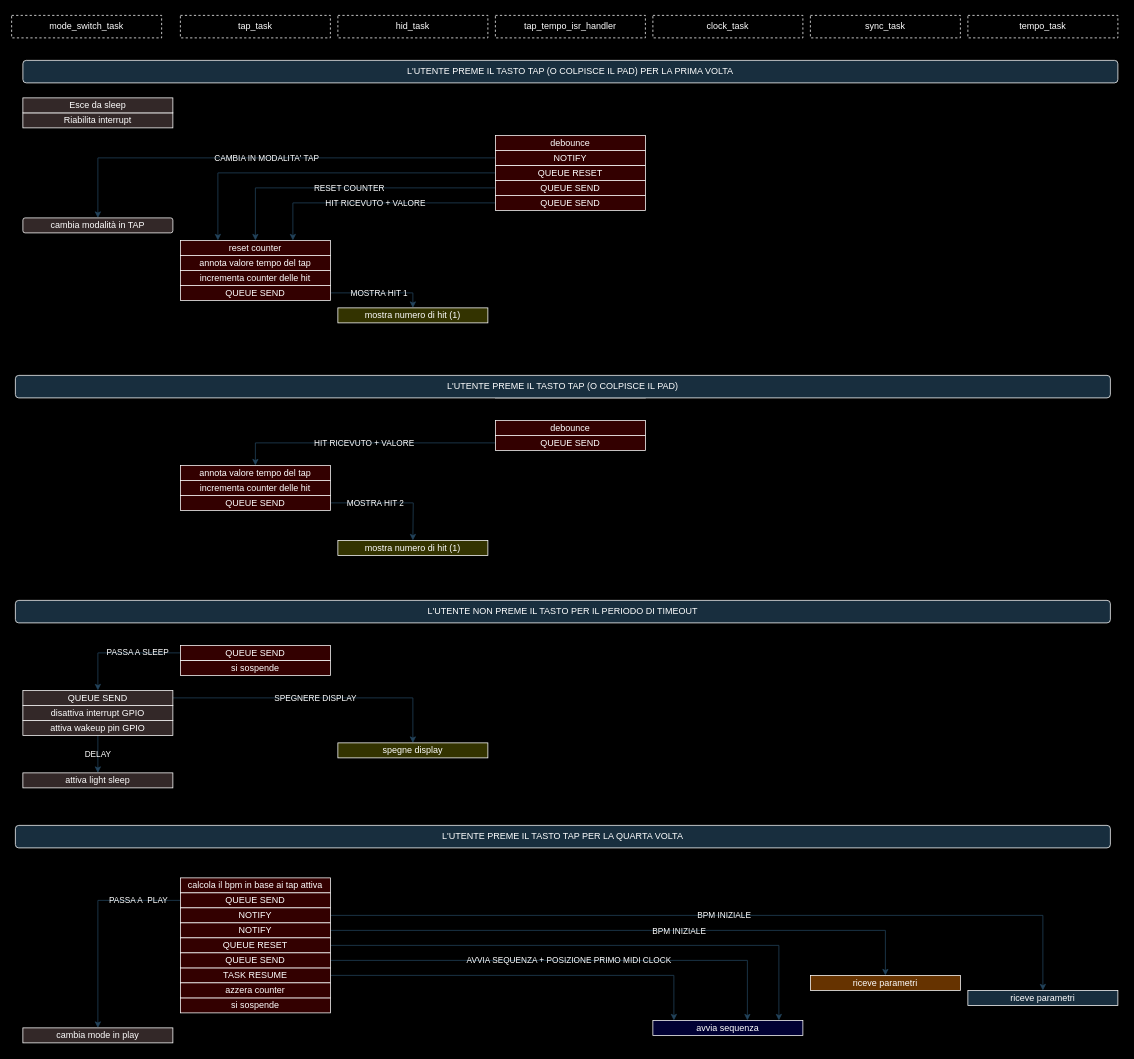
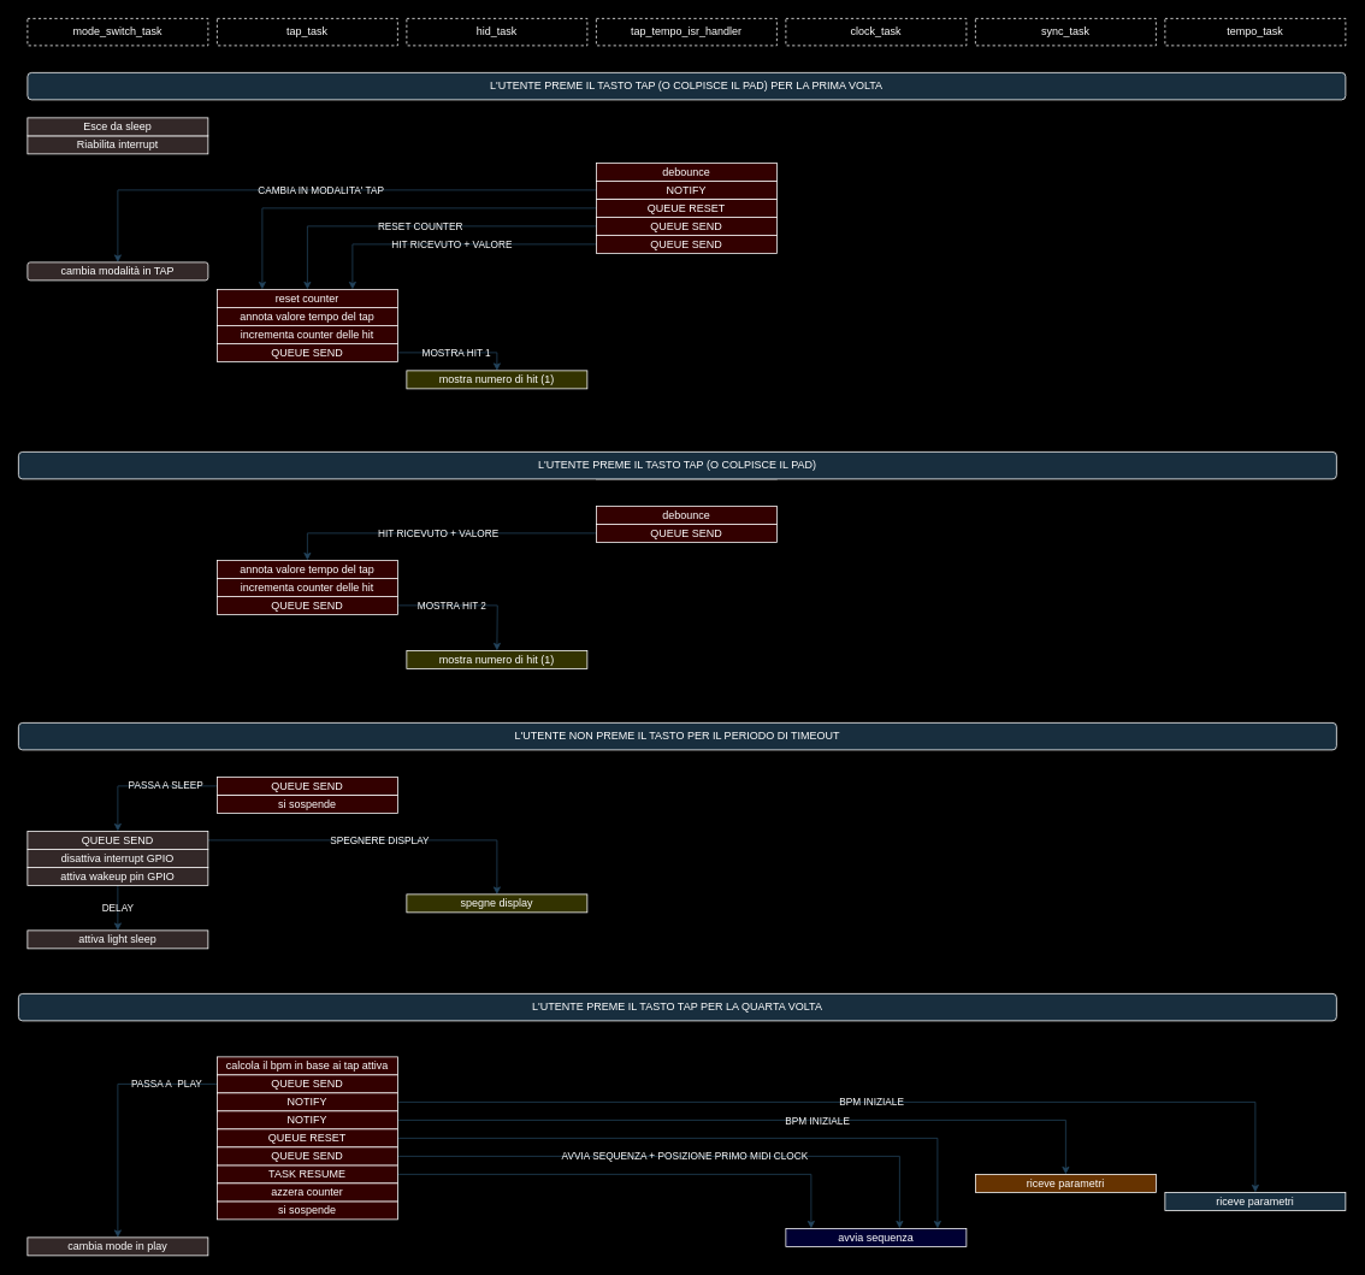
  <mxCell id="0" />
  <mxCell id="1" parent="0" />
  <mxCell id="2" value="&lt;div&gt;Riabilita interrupt&lt;br&gt;&lt;/div&gt;" style="rounded=0;whiteSpace=wrap;html=1;labelBackgroundColor=none;fillColor=#332828;strokeColor=#FFFFFF;fontColor=#FFFFFF;" parent="1" vertex="1"><mxGeometry x="30" y="150" width="200" height="20" as="geometry" /></mxCell>
  <mxCell id="3" value="CAMBIA IN MODALITA' TAP" style="edgeStyle=orthogonalEdgeStyle;rounded=0;orthogonalLoop=1;jettySize=auto;html=1;exitX=0;exitY=0.5;exitDx=0;exitDy=0;entryX=0.5;entryY=0;entryDx=0;entryDy=0;labelBackgroundColor=none;fontColor=#FFFFFF;strokeColor=#23445D;" parent="1" source="26" target="9" edge="1"><mxGeometry x="-0.001" relative="1" as="geometry"><mxPoint as="offset" /><mxPoint x="850" y="302.5" as="sourcePoint" /></mxGeometry></mxCell>
  <mxCell id="4" value="" style="edgeStyle=orthogonalEdgeStyle;rounded=0;orthogonalLoop=1;jettySize=auto;html=1;exitX=0;exitY=0.5;exitDx=0;exitDy=0;entryX=0.25;entryY=0;entryDx=0;entryDy=0;labelBackgroundColor=none;fontColor=#FFFFFF;strokeColor=#23445D;" parent="1" source="25" target="7" edge="1"><mxGeometry relative="1" as="geometry"><mxPoint x="850" y="315" as="sourcePoint" /></mxGeometry></mxCell>
  <mxCell id="5" value="RESET COUNTER" style="edgeStyle=orthogonalEdgeStyle;rounded=0;orthogonalLoop=1;jettySize=auto;html=1;exitX=0;exitY=0.5;exitDx=0;exitDy=0;entryX=0.5;entryY=0;entryDx=0;entryDy=0;labelBackgroundColor=none;fontColor=#FFFFFF;strokeColor=#23445D;" parent="1" source="27" target="7" edge="1"><mxGeometry relative="1" as="geometry"><mxPoint x="850" y="327.5" as="sourcePoint" /></mxGeometry></mxCell>
  <mxCell id="6" value="MOSTRA HIT 1" style="edgeStyle=orthogonalEdgeStyle;rounded=0;orthogonalLoop=1;jettySize=auto;html=1;exitX=1;exitY=0.5;exitDx=0;exitDy=0;entryX=0.5;entryY=0;entryDx=0;entryDy=0;labelBackgroundColor=none;fontColor=#FFFFFF;strokeColor=#23445D;" parent="1" source="32" target="8" edge="1"><mxGeometry relative="1" as="geometry" /></mxCell>
  <mxCell id="7" value="reset counter" style="rounded=0;whiteSpace=wrap;html=1;labelBackgroundColor=none;fillColor=#330000;strokeColor=#FFFFFF;fontColor=#FFFFFF;" parent="1" vertex="1"><mxGeometry x="240" y="320" width="200" height="20" as="geometry" /></mxCell>
  <mxCell id="8" value="mostra numero di hit (1)" style="rounded=0;whiteSpace=wrap;html=1;labelBackgroundColor=none;fillColor=#333300;strokeColor=#FFFFFF;fontColor=#FFFFFF;" parent="1" vertex="1"><mxGeometry x="450" y="410" width="200" height="20" as="geometry" /></mxCell>
  <mxCell id="9" value="cambia modalità in TAP" style="whiteSpace=wrap;html=1;labelBackgroundColor=none;fillColor=#332828;strokeColor=#FFFFFF;fontColor=#FFFFFF;rounded=1;" parent="1" vertex="1"><mxGeometry x="30" y="290" width="200" height="20" as="geometry" /></mxCell>
  <mxCell id="10" value="debounce" style="rounded=0;whiteSpace=wrap;html=1;labelBackgroundColor=none;fillColor=#330000;strokeColor=#FFFFFF;fontColor=#FFFFFF;" parent="1" vertex="1"><mxGeometry x="660" y="510" width="200" height="20" as="geometry" /></mxCell>
  <mxCell id="11" value="MOSTRA HIT 2" style="edgeStyle=orthogonalEdgeStyle;rounded=0;orthogonalLoop=1;jettySize=auto;html=1;exitX=1;exitY=0.5;exitDx=0;exitDy=0;entryX=0.5;entryY=0;entryDx=0;entryDy=0;labelBackgroundColor=none;fontColor=#FFFFFF;strokeColor=#23445D;" parent="1" source="38" edge="1"><mxGeometry x="-0.25" relative="1" as="geometry"><mxPoint x="550" y="720" as="targetPoint" /><mxPoint as="offset" /></mxGeometry></mxCell>
  <mxCell id="12" style="edgeStyle=orthogonalEdgeStyle;rounded=0;orthogonalLoop=1;jettySize=auto;html=1;exitX=0;exitY=0.5;exitDx=0;exitDy=0;entryX=0.5;entryY=0;entryDx=0;entryDy=0;labelBackgroundColor=none;fontColor=#FFFFFF;strokeColor=#23445D;" parent="1" source="40" target="16" edge="1"><mxGeometry relative="1" as="geometry"><mxPoint x="230" y="870" as="sourcePoint" /></mxGeometry></mxCell>
  <mxCell id="13" value="PASSA A SLEEP" style="edgeLabel;html=1;align=center;verticalAlign=middle;resizable=0;points=[];labelBackgroundColor=none;fontColor=#FFFFFF;" parent="12" vertex="1" connectable="0"><mxGeometry x="-0.28" y="-2" relative="1" as="geometry"><mxPoint as="offset" /></mxGeometry></mxCell>
  <mxCell id="14" value="si sospende" style="rounded=0;whiteSpace=wrap;html=1;labelBackgroundColor=none;fillColor=#330000;strokeColor=#FFFFFF;fontColor=#FFFFFF;" parent="1" vertex="1"><mxGeometry x="240" y="880" width="200" height="20" as="geometry" /></mxCell>
  <mxCell id="15" value="SPEGNERE DISPLAY" style="edgeStyle=orthogonalEdgeStyle;rounded=0;orthogonalLoop=1;jettySize=auto;html=1;exitX=1;exitY=0.5;exitDx=0;exitDy=0;entryX=0.5;entryY=0;entryDx=0;entryDy=0;labelBackgroundColor=none;fontColor=#FFFFFF;strokeColor=#23445D;" parent="1" source="16" target="17" edge="1"><mxGeometry relative="1" as="geometry" /></mxCell>
  <mxCell id="16" value="QUEUE SEND" style="rounded=0;whiteSpace=wrap;html=1;labelBackgroundColor=none;fillColor=#332828;strokeColor=#FFFFFF;fontColor=#FFFFFF;" parent="1" vertex="1"><mxGeometry x="30" y="920" width="200" height="20" as="geometry" /></mxCell>
  <mxCell id="17" value="spegne display" style="rounded=0;whiteSpace=wrap;html=1;labelBackgroundColor=none;fillColor=#333300;strokeColor=#FFFFFF;fontColor=#FFFFFF;" parent="1" vertex="1"><mxGeometry x="450" y="990" width="200" height="20" as="geometry" /></mxCell>
  <mxCell id="18" style="edgeStyle=orthogonalEdgeStyle;rounded=0;orthogonalLoop=1;jettySize=auto;html=1;exitX=1;exitY=0.5;exitDx=0;exitDy=0;entryX=0.14;entryY=0;entryDx=0;entryDy=0;entryPerimeter=0;labelBackgroundColor=none;fontColor=#FFFFFF;strokeColor=#23445D;" parent="1" source="19" target="21" edge="1"><mxGeometry relative="1" as="geometry" /></mxCell>
  <mxCell id="19" value="TASK RESUME" style="rounded=0;whiteSpace=wrap;html=1;labelBackgroundColor=none;fillColor=#330000;strokeColor=#FFFFFF;fontColor=#FFFFFF;" parent="1" vertex="1"><mxGeometry x="240" y="1290" width="200" height="20" as="geometry" /></mxCell>
  <mxCell id="20" value="cambia mode in play" style="rounded=0;whiteSpace=wrap;html=1;labelBackgroundColor=none;fillColor=#332828;strokeColor=#FFFFFF;fontColor=#FFFFFF;" parent="1" vertex="1"><mxGeometry x="30" y="1370" width="200" height="20" as="geometry" /></mxCell>
  <mxCell id="21" value="avvia sequenza" style="rounded=0;whiteSpace=wrap;html=1;points=[[0,0,0,0,0],[0,0.25,0,0,0],[0,0.5,0,0,0],[0,0.75,0,0,0],[0,1,0,0,0],[0.14,0,0,0,0],[0.25,1,0,0,0],[0.38,0,0,0,0],[0.5,1,0,0,0],[0.63,0,0,0,0],[0.75,1,0,0,0],[0.84,0,0,0,0],[1,0,0,0,0],[1,0.25,0,0,0],[1,0.5,0,0,0],[1,0.75,0,0,0],[1,1,0,0,0]];labelBackgroundColor=none;fillColor=#000033;strokeColor=#FFFFFF;fontColor=#FFFFFF;" parent="1" vertex="1"><mxGeometry x="870" y="1360" width="200" height="20" as="geometry" /></mxCell>
  <mxCell id="22" value="riceve parametri" style="rounded=0;whiteSpace=wrap;html=1;labelBackgroundColor=none;fillColor=#663300;strokeColor=#FFFFFF;fontColor=#FFFFFF;" parent="1" vertex="1"><mxGeometry x="1080" y="1300" width="200" height="20" as="geometry" /></mxCell>
  <mxCell id="23" value="riceve parametri" style="rounded=0;whiteSpace=wrap;html=1;labelBackgroundColor=none;fillColor=#182E3E;strokeColor=#FFFFFF;fontColor=#FFFFFF;" parent="1" vertex="1"><mxGeometry x="1290" y="1320" width="200" height="20" as="geometry" /></mxCell>
  <mxCell id="24" value="debounce" style="rounded=0;whiteSpace=wrap;html=1;labelBackgroundColor=none;fillColor=#330000;strokeColor=#FFFFFF;fontColor=#FFFFFF;" parent="1" vertex="1"><mxGeometry x="660" y="180" width="200" height="20" as="geometry" /></mxCell>
  <mxCell id="25" value="QUEUE RESET" style="rounded=0;whiteSpace=wrap;html=1;labelBackgroundColor=none;fillColor=#330000;strokeColor=#FFFFFF;fontColor=#FFFFFF;" parent="1" vertex="1"><mxGeometry x="660" y="220" width="200" height="20" as="geometry" /></mxCell>
  <mxCell id="26" value="NOTIFY" style="rounded=0;whiteSpace=wrap;html=1;labelBackgroundColor=none;fillColor=#330000;strokeColor=#FFFFFF;fontColor=#FFFFFF;" parent="1" vertex="1"><mxGeometry x="660" y="200" width="200" height="20" as="geometry" /></mxCell>
  <mxCell id="27" value="QUEUE SEND" style="rounded=0;whiteSpace=wrap;html=1;labelBackgroundColor=none;fillColor=#330000;strokeColor=#FFFFFF;fontColor=#FFFFFF;" parent="1" vertex="1"><mxGeometry x="660" y="240" width="200" height="20" as="geometry" /></mxCell>
  <mxCell id="28" value="HIT RICEVUTO + VALORE" style="edgeStyle=orthogonalEdgeStyle;rounded=0;orthogonalLoop=1;jettySize=auto;html=1;exitX=0;exitY=0.5;exitDx=0;exitDy=0;entryX=0.75;entryY=0;entryDx=0;entryDy=0;labelBackgroundColor=none;fontColor=#FFFFFF;strokeColor=#23445D;" parent="1" source="29" target="7" edge="1"><mxGeometry relative="1" as="geometry" /></mxCell>
  <mxCell id="29" value="QUEUE SEND" style="rounded=0;whiteSpace=wrap;html=1;labelBackgroundColor=none;fillColor=#330000;strokeColor=#FFFFFF;fontColor=#FFFFFF;" parent="1" vertex="1"><mxGeometry x="660" y="260" width="200" height="20" as="geometry" /></mxCell>
  <mxCell id="30" value="annota valore tempo del tap" style="rounded=0;whiteSpace=wrap;html=1;labelBackgroundColor=none;fillColor=#330000;strokeColor=#FFFFFF;fontColor=#FFFFFF;" parent="1" vertex="1"><mxGeometry x="240" y="340" width="200" height="20" as="geometry" /></mxCell>
  <mxCell id="31" value="incrementa counter delle hit" style="rounded=0;whiteSpace=wrap;html=1;labelBackgroundColor=none;fillColor=#330000;strokeColor=#FFFFFF;fontColor=#FFFFFF;" parent="1" vertex="1"><mxGeometry x="240" y="360" width="200" height="20" as="geometry" /></mxCell>
  <mxCell id="32" value="QUEUE SEND" style="rounded=0;whiteSpace=wrap;html=1;labelBackgroundColor=none;fillColor=#330000;strokeColor=#FFFFFF;fontColor=#FFFFFF;" parent="1" vertex="1"><mxGeometry x="240" y="380" width="200" height="20" as="geometry" /></mxCell>
  <mxCell id="33" value="debounce" style="rounded=0;whiteSpace=wrap;html=1;labelBackgroundColor=none;fillColor=#330000;strokeColor=#FFFFFF;fontColor=#FFFFFF;" parent="1" vertex="1"><mxGeometry x="660" y="560" width="200" height="20" as="geometry" /></mxCell>
  <mxCell id="34" value="HIT RICEVUTO + VALORE" style="edgeStyle=orthogonalEdgeStyle;rounded=0;orthogonalLoop=1;jettySize=auto;html=1;exitX=0;exitY=0.5;exitDx=0;exitDy=0;entryX=0.5;entryY=0;entryDx=0;entryDy=0;labelBackgroundColor=none;fontColor=#FFFFFF;strokeColor=#23445D;" parent="1" source="35" target="36" edge="1"><mxGeometry relative="1" as="geometry" /></mxCell>
  <mxCell id="35" value="QUEUE SEND" style="rounded=0;whiteSpace=wrap;html=1;labelBackgroundColor=none;fillColor=#330000;strokeColor=#FFFFFF;fontColor=#FFFFFF;" parent="1" vertex="1"><mxGeometry x="660" y="580" width="200" height="20" as="geometry" /></mxCell>
  <mxCell id="36" value="annota valore tempo del tap" style="rounded=0;whiteSpace=wrap;html=1;labelBackgroundColor=none;fillColor=#330000;strokeColor=#FFFFFF;fontColor=#FFFFFF;" parent="1" vertex="1"><mxGeometry x="240" y="620" width="200" height="20" as="geometry" /></mxCell>
  <mxCell id="37" value="incrementa counter delle hit" style="rounded=0;whiteSpace=wrap;html=1;labelBackgroundColor=none;fillColor=#330000;strokeColor=#FFFFFF;fontColor=#FFFFFF;" parent="1" vertex="1"><mxGeometry x="240" y="640" width="200" height="20" as="geometry" /></mxCell>
  <mxCell id="38" value="QUEUE SEND" style="rounded=0;whiteSpace=wrap;html=1;labelBackgroundColor=none;fillColor=#330000;strokeColor=#FFFFFF;fontColor=#FFFFFF;" parent="1" vertex="1"><mxGeometry x="240" y="660" width="200" height="20" as="geometry" /></mxCell>
  <mxCell id="39" value="&lt;div&gt;Esce da sleep&lt;/div&gt;" style="rounded=0;whiteSpace=wrap;html=1;labelBackgroundColor=none;fillColor=#332828;strokeColor=#FFFFFF;fontColor=#FFFFFF;" parent="1" vertex="1"><mxGeometry x="30" y="130" width="200" height="20" as="geometry" /></mxCell>
  <mxCell id="40" value="QUEUE SEND" style="rounded=0;whiteSpace=wrap;html=1;labelBackgroundColor=none;fillColor=#330000;strokeColor=#FFFFFF;fontColor=#FFFFFF;" parent="1" vertex="1"><mxGeometry x="240" y="860" width="200" height="20" as="geometry" /></mxCell>
  <mxCell id="41" value="disattiva interrupt GPIO" style="rounded=0;whiteSpace=wrap;html=1;labelBackgroundColor=none;fillColor=#332828;strokeColor=#FFFFFF;fontColor=#FFFFFF;" parent="1" vertex="1"><mxGeometry x="30" y="940" width="200" height="20" as="geometry" /></mxCell>
  <mxCell id="42" value="DELAY" style="edgeStyle=orthogonalEdgeStyle;rounded=0;orthogonalLoop=1;jettySize=auto;html=1;exitX=0.5;exitY=1;exitDx=0;exitDy=0;labelBackgroundColor=none;fontColor=#FFFFFF;strokeColor=#23445D;" parent="1" source="43" target="44" edge="1"><mxGeometry relative="1" as="geometry" /></mxCell>
  <mxCell id="43" value="attiva wakeup pin GPIO" style="rounded=0;whiteSpace=wrap;html=1;labelBackgroundColor=none;fillColor=#332828;strokeColor=#FFFFFF;fontColor=#FFFFFF;" parent="1" vertex="1"><mxGeometry x="30" y="960" width="200" height="20" as="geometry" /></mxCell>
  <mxCell id="44" value="attiva light sleep" style="rounded=0;whiteSpace=wrap;html=1;labelBackgroundColor=none;fillColor=#332828;strokeColor=#FFFFFF;fontColor=#FFFFFF;" parent="1" vertex="1"><mxGeometry x="30" y="1030" width="200" height="20" as="geometry" /></mxCell>
  <mxCell id="45" value="calcola il bpm in base ai tap attiva" style="rounded=0;whiteSpace=wrap;html=1;labelBackgroundColor=none;fillColor=#330000;strokeColor=#FFFFFF;fontColor=#FFFFFF;" parent="1" vertex="1"><mxGeometry x="240" y="1170" width="200" height="20" as="geometry" /></mxCell>
  <mxCell id="46" value="PASSA A&amp;nbsp; PLAY" style="edgeStyle=orthogonalEdgeStyle;rounded=0;orthogonalLoop=1;jettySize=auto;html=1;exitX=0;exitY=0.5;exitDx=0;exitDy=0;labelBackgroundColor=none;fontColor=#FFFFFF;strokeColor=#23445D;" parent="1" source="47" target="20" edge="1"><mxGeometry x="-0.6" relative="1" as="geometry"><mxPoint x="230" y="1200" as="sourcePoint" /><mxPoint as="offset" /></mxGeometry></mxCell>
  <mxCell id="47" value="QUEUE SEND" style="rounded=0;whiteSpace=wrap;html=1;labelBackgroundColor=none;fillColor=#330000;strokeColor=#FFFFFF;fontColor=#FFFFFF;" parent="1" vertex="1"><mxGeometry x="240" y="1190" width="200" height="20" as="geometry" /></mxCell>
  <mxCell id="48" value="BPM INIZIALE" style="edgeStyle=orthogonalEdgeStyle;rounded=0;orthogonalLoop=1;jettySize=auto;html=1;exitX=1;exitY=0.5;exitDx=0;exitDy=0;entryX=0.5;entryY=0;entryDx=0;entryDy=0;labelBackgroundColor=none;fontColor=#FFFFFF;strokeColor=#23445D;" parent="1" source="49" target="23" edge="1"><mxGeometry relative="1" as="geometry" /></mxCell>
  <mxCell id="49" value="NOTIFY" style="rounded=0;whiteSpace=wrap;html=1;labelBackgroundColor=none;fillColor=#330000;strokeColor=#FFFFFF;fontColor=#FFFFFF;" parent="1" vertex="1"><mxGeometry x="240" y="1210" width="200" height="20" as="geometry" /></mxCell>
  <mxCell id="50" style="edgeStyle=orthogonalEdgeStyle;rounded=0;orthogonalLoop=1;jettySize=auto;html=1;exitX=1;exitY=0.5;exitDx=0;exitDy=0;entryX=0.5;entryY=0;entryDx=0;entryDy=0;labelBackgroundColor=none;fontColor=#FFFFFF;strokeColor=#23445D;" parent="1" source="52" target="22" edge="1"><mxGeometry relative="1" as="geometry" /></mxCell>
  <mxCell id="51" value="BPM INIZIALE" style="edgeLabel;html=1;align=center;verticalAlign=middle;resizable=0;points=[];labelBackgroundColor=none;fontColor=#FFFFFF;" vertex="1" connectable="0" parent="50"><mxGeometry x="0.16" relative="1" as="geometry"><mxPoint as="offset" /></mxGeometry></mxCell>
  <mxCell id="52" value="NOTIFY" style="rounded=0;whiteSpace=wrap;html=1;labelBackgroundColor=none;fillColor=#330000;strokeColor=#FFFFFF;fontColor=#FFFFFF;" parent="1" vertex="1"><mxGeometry x="240" y="1230" width="200" height="20" as="geometry" /></mxCell>
  <mxCell id="53" style="edgeStyle=orthogonalEdgeStyle;rounded=0;orthogonalLoop=1;jettySize=auto;html=1;exitX=1;exitY=0.5;exitDx=0;exitDy=0;entryX=0.84;entryY=0;entryDx=0;entryDy=0;entryPerimeter=0;labelBackgroundColor=none;fontColor=#FFFFFF;strokeColor=#23445D;" parent="1" source="54" target="21" edge="1"><mxGeometry relative="1" as="geometry" /></mxCell>
  <mxCell id="54" value="QUEUE RESET" style="rounded=0;whiteSpace=wrap;html=1;labelBackgroundColor=none;fillColor=#330000;strokeColor=#FFFFFF;fontColor=#FFFFFF;" parent="1" vertex="1"><mxGeometry x="240" y="1250" width="200" height="20" as="geometry" /></mxCell>
  <mxCell id="55" value="AVVIA SEQUENZA + POSIZIONE PRIMO MIDI CLOCK" style="edgeStyle=orthogonalEdgeStyle;rounded=0;orthogonalLoop=1;jettySize=auto;html=1;exitX=1;exitY=0.5;exitDx=0;exitDy=0;entryX=0.63;entryY=0;entryDx=0;entryDy=0;entryPerimeter=0;labelBackgroundColor=none;fontColor=#FFFFFF;strokeColor=#23445D;" parent="1" source="56" target="21" edge="1"><mxGeometry relative="1" as="geometry" /></mxCell>
  <mxCell id="56" value="QUEUE SEND" style="rounded=0;whiteSpace=wrap;html=1;labelBackgroundColor=none;fillColor=#330000;strokeColor=#FFFFFF;fontColor=#FFFFFF;" parent="1" vertex="1"><mxGeometry x="240" y="1270" width="200" height="20" as="geometry" /></mxCell>
  <mxCell id="57" value="si sospende" style="rounded=0;whiteSpace=wrap;html=1;labelBackgroundColor=none;fillColor=#330000;strokeColor=#FFFFFF;fontColor=#FFFFFF;" parent="1" vertex="1"><mxGeometry x="240" y="1330" width="200" height="20" as="geometry" /></mxCell>
  <mxCell id="58" value="azzera counter" style="rounded=0;whiteSpace=wrap;html=1;labelBackgroundColor=none;fillColor=#330000;strokeColor=#FFFFFF;fontColor=#FFFFFF;" parent="1" vertex="1"><mxGeometry x="240" y="1310" width="200" height="20" as="geometry" /></mxCell>
- <mxCell id="59" value="mode_switch_task" style="rounded=0;whiteSpace=wrap;html=1;labelBackgroundColor=none;fillColor=none;strokeColor=#FFFFFF;fontColor=#FFFFFF;dashed=1;" parent="1" vertex="1"><mxGeometry x="15" y="20" width="200" height="30" as="geometry" /></mxCell>
+ <mxCell id="59" value="mode_switch_task" style="rounded=0;whiteSpace=wrap;html=1;labelBackgroundColor=none;fillColor=none;strokeColor=#FFFFFF;fontColor=#FFFFFF;dashed=1;" parent="1" vertex="1"><mxGeometry x="30" y="20" width="200" height="30" as="geometry" /></mxCell>
  <mxCell id="60" value="tap_task" style="rounded=0;whiteSpace=wrap;html=1;labelBackgroundColor=none;fillColor=none;strokeColor=#FFFFFF;fontColor=#FFFFFF;dashed=1;" parent="1" vertex="1"><mxGeometry x="240" y="20" width="200" height="30" as="geometry" /></mxCell>
  <mxCell id="61" value="hid_task" style="rounded=0;whiteSpace=wrap;html=1;labelBackgroundColor=none;fillColor=none;strokeColor=#FFFFFF;fontColor=#FFFFFF;dashed=1;" parent="1" vertex="1"><mxGeometry x="450" y="20" width="200" height="30" as="geometry" /></mxCell>
  <mxCell id="62" value="tap_tempo_isr_handler" style="rounded=0;whiteSpace=wrap;html=1;labelBackgroundColor=none;fillColor=none;strokeColor=#FFFFFF;fontColor=#FFFFFF;dashed=1;" parent="1" vertex="1"><mxGeometry x="660" y="20" width="200" height="30" as="geometry" /></mxCell>
  <mxCell id="63" value="clock_task" style="rounded=0;whiteSpace=wrap;html=1;labelBackgroundColor=none;fillColor=none;strokeColor=#FFFFFF;fontColor=#FFFFFF;dashed=1;" parent="1" vertex="1"><mxGeometry x="870" y="20" width="200" height="30" as="geometry" /></mxCell>
  <mxCell id="64" value="tempo_task" style="rounded=0;whiteSpace=wrap;html=1;labelBackgroundColor=none;fillColor=none;strokeColor=#FFFFFF;fontColor=#FFFFFF;dashed=1;" parent="1" vertex="1"><mxGeometry x="1290" y="20" width="200" height="30" as="geometry" /></mxCell>
  <mxCell id="65" value="sync_task" style="rounded=0;whiteSpace=wrap;html=1;labelBackgroundColor=none;fillColor=none;strokeColor=#FFFFFF;fontColor=#FFFFFF;dashed=1;" parent="1" vertex="1"><mxGeometry x="1080" y="20" width="200" height="30" as="geometry" /></mxCell>
  <mxCell id="66" value="L'UTENTE PREME IL TASTO TAP (O COLPISCE IL PAD) PER LA PRIMA VOLTA " style="rounded=1;whiteSpace=wrap;html=1;strokeColor=#FFFFFF;fontColor=#FFFFFF;fillColor=#182E3E;" parent="1" vertex="1"><mxGeometry x="30" y="80" width="1460" height="30" as="geometry" /></mxCell>
  <mxCell id="67" value="L'UTENTE PREME IL TASTO TAP (O COLPISCE IL PAD)" style="rounded=1;whiteSpace=wrap;html=1;strokeColor=#FFFFFF;fontColor=#FFFFFF;fillColor=#182E3E;" parent="1" vertex="1"><mxGeometry x="20" y="500" width="1460" height="30" as="geometry" /></mxCell>
  <mxCell id="68" value="L'UTENTE NON PREME IL TASTO PER IL PERIODO DI TIMEOUT" style="rounded=1;whiteSpace=wrap;html=1;strokeColor=#FFFFFF;fontColor=#FFFFFF;fillColor=#182E3E;" parent="1" vertex="1"><mxGeometry x="20" y="800" width="1460" height="30" as="geometry" /></mxCell>
  <mxCell id="69" value="mostra numero di hit (1)" style="rounded=0;whiteSpace=wrap;html=1;labelBackgroundColor=none;fillColor=#333300;strokeColor=#FFFFFF;fontColor=#FFFFFF;" vertex="1" parent="1"><mxGeometry x="450" y="720" width="200" height="20" as="geometry" /></mxCell>
  <mxCell id="70" value="L'UTENTE PREME IL TASTO TAP PER LA QUARTA VOLTA" style="rounded=1;whiteSpace=wrap;html=1;strokeColor=#FFFFFF;fontColor=#FFFFFF;fillColor=#182E3E;" vertex="1" parent="1"><mxGeometry x="20" y="1100" width="1460" height="30" as="geometry" /></mxCell>
